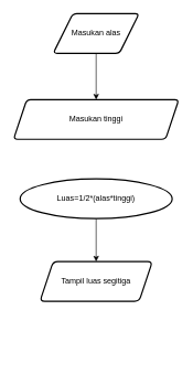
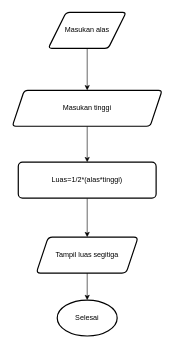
  <mxCell id="0" />
  <mxCell id="1" parent="0" />
  <mxCell id="2" value="" style="edgeStyle=orthogonalEdgeStyle;rounded=0;orthogonalLoop=1;jettySize=auto;html=1;" edge="1" parent="1" source="3" target="5"><mxGeometry relative="1" as="geometry" /></mxCell>
  <mxCell id="3" value="Masukan alas" style="shape=parallelogram;html=1;strokeWidth=2;perimeter=parallelogramPerimeter;whiteSpace=wrap;rounded=1;arcSize=12;size=0.23;" vertex="1" parent="1"><mxGeometry x="80" y="20" width="130" height="60" as="geometry" /></mxCell>
+ <mxCell id="4" style="edgeStyle=orthogonalEdgeStyle;rounded=0;orthogonalLoop=1;jettySize=auto;html=1;exitX=0.5;exitY=1;exitDx=0;exitDy=0;entryX=0.5;entryY=0;entryDx=0;entryDy=0;" edge="1" parent="1" source="5" target="7"><mxGeometry relative="1" as="geometry" /></mxCell>
  <mxCell id="5" value="Masukan tinggi" style="shape=parallelogram;perimeter=parallelogramPerimeter;whiteSpace=wrap;html=1;fixedSize=1;strokeWidth=2;rounded=1;arcSize=12;" vertex="1" parent="1"><mxGeometry x="20" y="150" width="250" height="60" as="geometry" /></mxCell>
  <mxCell id="6" value="" style="edgeStyle=orthogonalEdgeStyle;rounded=0;orthogonalLoop=1;jettySize=auto;html=1;" edge="1" parent="1" source="7" target="8"><mxGeometry relative="1" as="geometry" /></mxCell>
- <mxCell id="7" value="Luas=1/2*(alas*tinggi)" style="ellipse;whiteSpace=wrap;html=1;absoluteArcSize=1;arcSize=14;strokeWidth=2;" vertex="1" parent="1"><mxGeometry x="30" y="270" width="230" height="60" as="geometry" /></mxCell>
+ <mxCell id="7" value="Luas=1/2*(alas*tinggi)" style="rounded=1;whiteSpace=wrap;html=1;absoluteArcSize=1;arcSize=14;strokeWidth=2;" vertex="1" parent="1"><mxGeometry x="30" y="270" width="230" height="60" as="geometry" /></mxCell>
  <mxCell id="8" value="Tampil luas segitiga" style="shape=parallelogram;perimeter=parallelogramPerimeter;whiteSpace=wrap;html=1;fixedSize=1;rounded=1;arcSize=14;strokeWidth=2;" vertex="1" parent="1"><mxGeometry x="60" y="395" width="170" height="60" as="geometry" /></mxCell>
+ <mxCell id="9" value="Selesai" style="strokeWidth=2;html=1;shape=mxgraph.flowchart.start_1;whiteSpace=wrap;" vertex="1" parent="1"><mxGeometry x="95" y="500" width="100" height="60" as="geometry" /></mxCell>
+ <mxCell id="10" style="edgeStyle=orthogonalEdgeStyle;rounded=0;orthogonalLoop=1;jettySize=auto;html=1;exitX=0.5;exitY=1;exitDx=0;exitDy=0;entryX=0.5;entryY=0;entryDx=0;entryDy=0;entryPerimeter=0;" edge="1" parent="1" source="8" target="9"><mxGeometry relative="1" as="geometry" /></mxCell>
